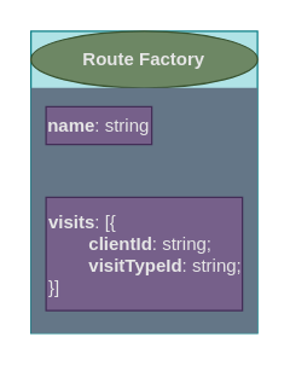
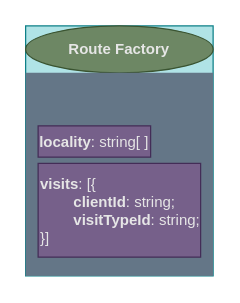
  <mxCell id="0" />
  <mxCell id="1" parent="0" />
  <mxCell id="2" value="" style="group;fillColor=#b0e3e6;strokeColor=#0e8088;" vertex="1" connectable="0" parent="1"><mxGeometry x="20" y="20" width="150" height="200" as="geometry" /></mxCell>
  <mxCell id="3" value="&lt;b&gt;&lt;font color=&quot;#e6e6e6&quot;&gt;Route Factory&lt;/font&gt;&lt;/b&gt;" style="ellipse;whiteSpace=wrap;html=1;fillColor=#6d8764;strokeColor=#3A5431;fontColor=#ffffff;" vertex="1" parent="2"><mxGeometry width="150" height="37.5" as="geometry" /></mxCell>
  <mxCell id="4" value="" style="rounded=0;whiteSpace=wrap;html=1;labelBackgroundColor=none;fillColor=#647687;gradientDirection=north;fontColor=#ffffff;strokeColor=none;" vertex="1" parent="2"><mxGeometry y="37.5" width="150" height="162.5" as="geometry" /></mxCell>
- <mxCell id="5" value="&lt;font color=&quot;#e6e6e6&quot;&gt;&lt;b&gt;name&lt;/b&gt;: string&lt;/font&gt;" style="text;html=1;align=center;verticalAlign=middle;whiteSpace=wrap;rounded=0;labelBackgroundColor=none;fillColor=#76608a;strokeColor=#432D57;fontColor=#ffffff;" vertex="1" parent="2"><mxGeometry x="10" y="50" width="70" height="25" as="geometry" /></mxCell>
+ <mxCell id="6" value="&lt;font color=&quot;#e6e6e6&quot;&gt;&lt;b&gt;locality&lt;/b&gt;: string[ ]&lt;/font&gt;" style="text;html=1;align=center;verticalAlign=middle;whiteSpace=wrap;rounded=0;labelBackgroundColor=none;fillColor=#76608a;strokeColor=#432D57;fontColor=#ffffff;" vertex="1" parent="2"><mxGeometry x="10" y="80" width="90" height="25" as="geometry" /></mxCell>
  <mxCell id="7" value="&lt;font color=&quot;#e6e6e6&quot;&gt;&lt;b&gt;visits&lt;/b&gt;: [{&lt;br&gt;&lt;span style=&quot;white-space: pre&quot;&gt;&#09;&lt;/span&gt;&lt;b&gt;clientId&lt;/b&gt;: string;&lt;br&gt;&lt;/font&gt;&lt;div&gt;&lt;font color=&quot;#e6e6e6&quot;&gt;&lt;span style=&quot;white-space: pre&quot;&gt;&#09;&lt;/span&gt;&lt;b&gt;visitTypeId&lt;/b&gt;: string;&lt;/font&gt;&lt;/div&gt;&lt;font color=&quot;#e6e6e6&quot;&gt;}]&lt;/font&gt;" style="text;html=1;align=left;verticalAlign=middle;whiteSpace=wrap;rounded=0;labelBackgroundColor=none;fillColor=#76608a;shadow=0;sketch=0;glass=0;strokeColor=#432D57;fontColor=#ffffff;" vertex="1" parent="2"><mxGeometry x="10" y="110" width="130" height="75" as="geometry" /></mxCell>
